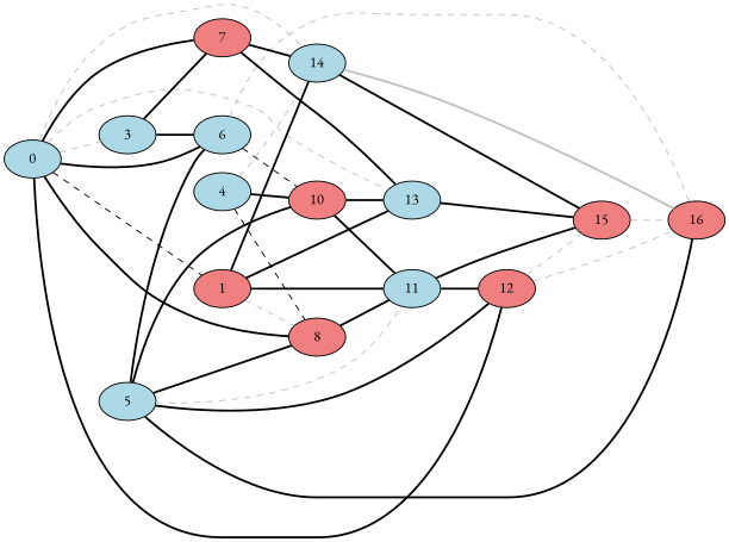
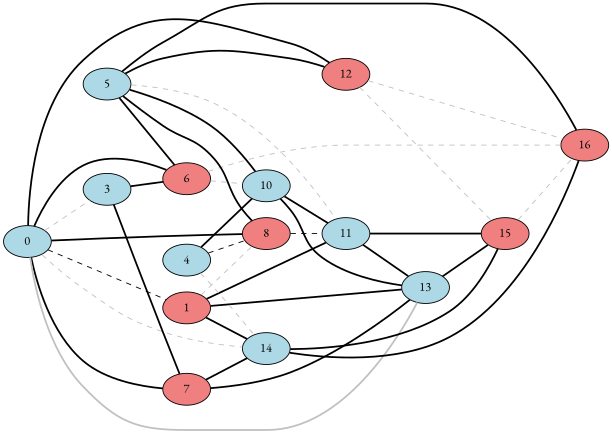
  graph {
    fontname="EB Garamond"
    rankdir=LR
    node [fillcolor=lightcoral fontname="EB Garamond" style=filled]
    edge [color=black fontname="EB Garamond" style=bold]
    0 [fillcolor=lightblue]
    1
    3 [fillcolor=lightblue]
-   6 [fillcolor=lightblue]
+   6
    7
    8
    12
    13 [fillcolor=lightblue]
    14 [fillcolor=lightblue]
    11 [fillcolor=lightblue]
    16
-   10
+   10 [fillcolor=lightblue]
    15
    4 [fillcolor=lightblue]
    5 [fillcolor=lightblue]
    0 -- 1 [style=dashed]
    0 -- 3 [color=gray style=dashed]
    0 -- 6
    0 -- 7
    0 -- 8
    0 -- 12
-   0 -- 13 [color=gray style=dashed]
+   0 -- 13 [color=gray]
    0 -- 14 [color=gray style=dashed]
    1 -- 8 [color=gray style=dashed]
    1 -- 13
    1 -- 14
    1 -- 11
    3 -- 6
    3 -- 7
    6 -- 16 [color=gray style=dashed]
-   6 -- 10 [style=dashed]
+   6 -- 10 [color=gray style=dashed]
    7 -- 13
    7 -- 14
-   8 -- 11
+   8 -- 11 [style=dashed]
    12 -- 16 [color=gray style=dashed]
    12 -- 15 [color=gray style=dashed]
    13 -- 15
-   14 -- 16 [color=gray]
+   14 -- 16
    14 -- 15
-   11 -- 12
+   11 -- 13
    11 -- 15
    10 -- 13
    10 -- 11
    15 -- 16 [color=gray style=dashed]
    4 -- 8 [style=dashed]
    4 -- 14 [color=gray style=dashed]
    4 -- 10
    5 -- 6
    5 -- 8
    5 -- 12
    5 -- 11 [color=gray style=dashed]
    5 -- 16
    5 -- 10
  }
